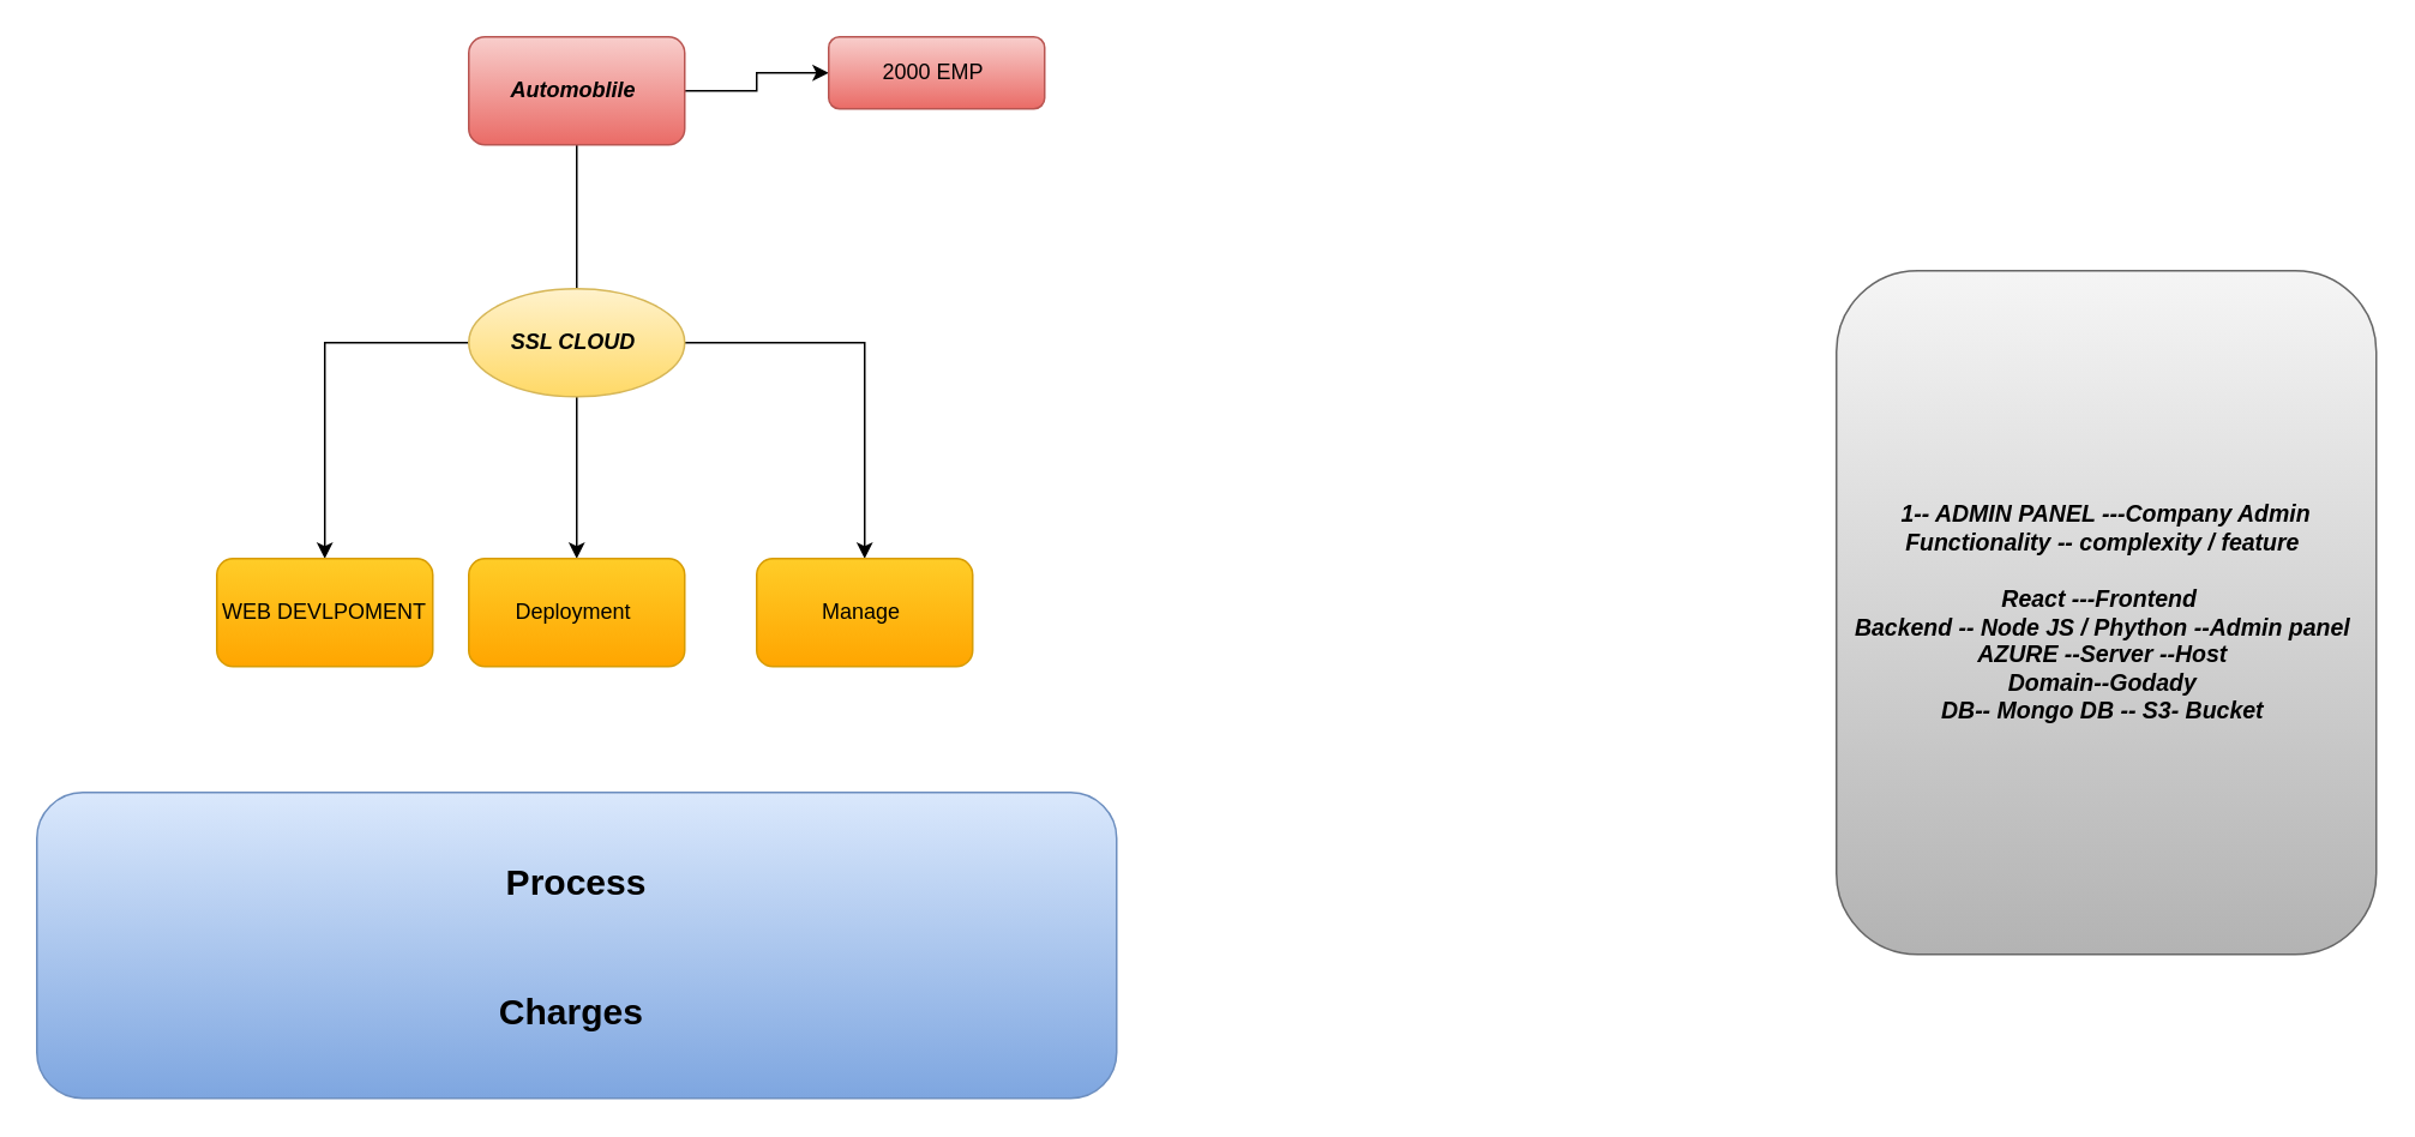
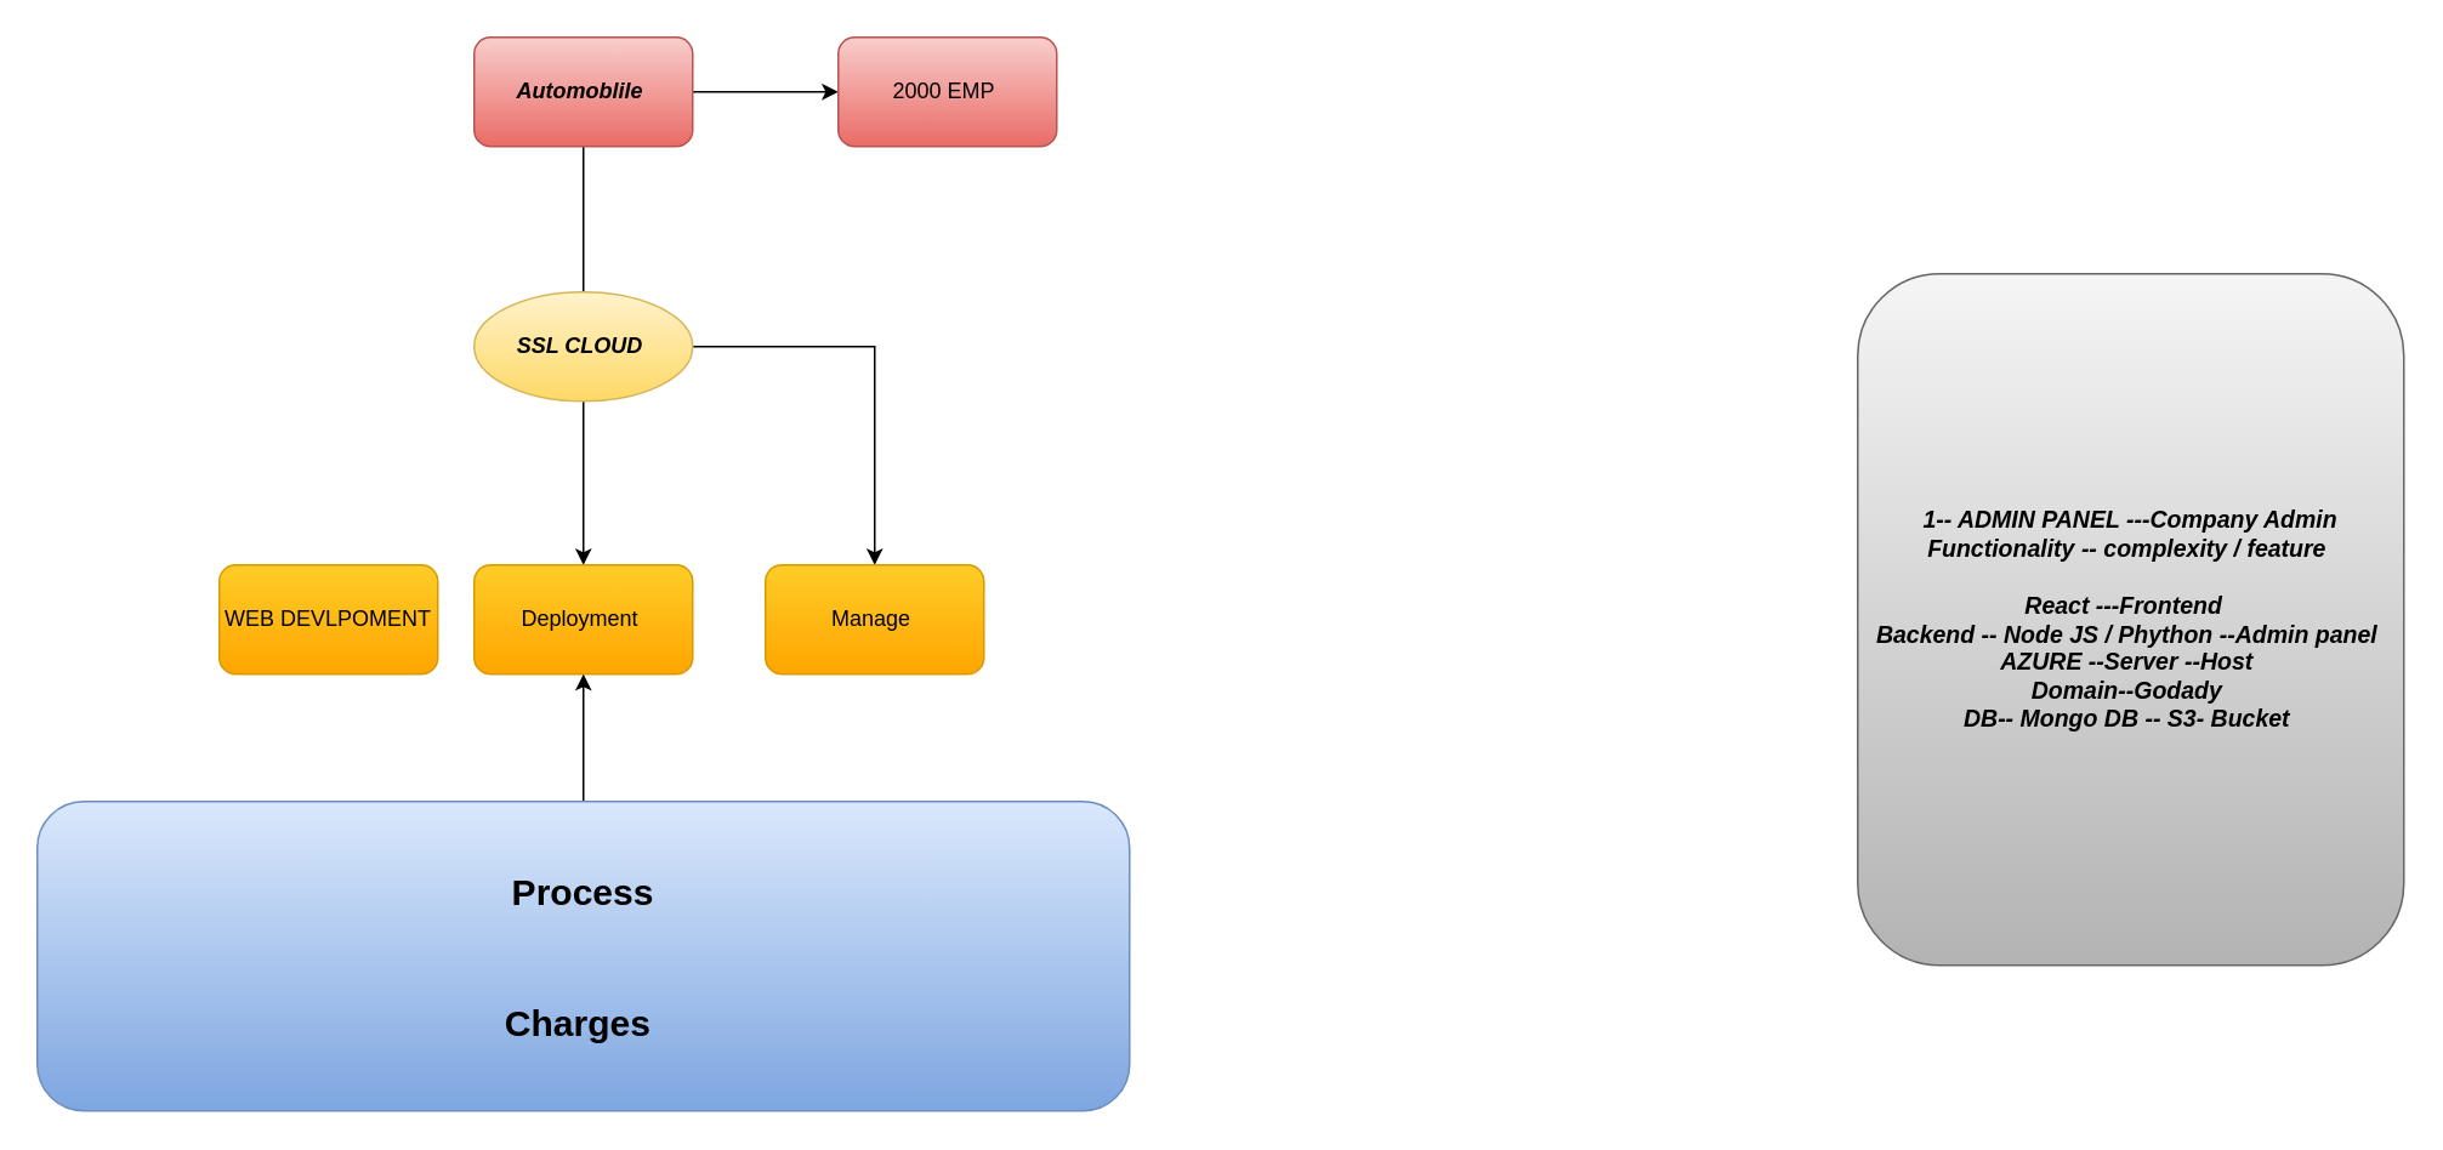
  <mxCell id="0" />
  <mxCell id="1" parent="0" />
  <mxCell id="2" value="" style="edgeStyle=orthogonalEdgeStyle;rounded=0;orthogonalLoop=1;jettySize=auto;html=1;" edge="1" parent="1" source="4" target="5"><mxGeometry relative="1" as="geometry" /></mxCell>
  <mxCell id="3" value="" style="edgeStyle=orthogonalEdgeStyle;rounded=0;orthogonalLoop=1;jettySize=auto;html=1;endArrow=none;" edge="1" parent="1" source="4" target="9"><mxGeometry relative="1" as="geometry" /></mxCell>
  <mxCell id="4" value="&lt;b&gt;&lt;i&gt;Automoblile&amp;nbsp;&lt;/i&gt;&lt;/b&gt;" style="rounded=1;whiteSpace=wrap;html=1;fillColor=#f8cecc;gradientColor=#ea6b66;strokeColor=#b85450;" vertex="1" parent="1"><mxGeometry x="260" y="20" width="120" height="60" as="geometry" /></mxCell>
- <mxCell id="5" value="2000 EMP&amp;nbsp;" style="whiteSpace=wrap;html=1;fillColor=#f8cecc;strokeColor=#b85450;rounded=1;gradientColor=#ea6b66;" vertex="1" parent="1"><mxGeometry x="460" y="20" width="120" height="40" as="geometry" /></mxCell>
- <mxCell id="6" value="" style="edgeStyle=orthogonalEdgeStyle;rounded=0;orthogonalLoop=1;jettySize=auto;html=1;" edge="1" parent="1" source="9" target="10"><mxGeometry relative="1" as="geometry" /></mxCell>
+ <mxCell id="5" value="2000 EMP&amp;nbsp;" style="whiteSpace=wrap;html=1;fillColor=#f8cecc;strokeColor=#b85450;rounded=1;gradientColor=#ea6b66;" vertex="1" parent="1"><mxGeometry x="460" y="20" width="120" height="60" as="geometry" /></mxCell>
  <mxCell id="7" value="" style="edgeStyle=orthogonalEdgeStyle;rounded=0;orthogonalLoop=1;jettySize=auto;html=1;" edge="1" parent="1" source="9" target="11"><mxGeometry relative="1" as="geometry" /></mxCell>
  <mxCell id="8" value="" style="edgeStyle=orthogonalEdgeStyle;rounded=0;orthogonalLoop=1;jettySize=auto;html=1;" edge="1" parent="1" source="9" target="12"><mxGeometry relative="1" as="geometry" /></mxCell>
  <mxCell id="9" value="&lt;b&gt;&lt;i&gt;SSL CLOUD&amp;nbsp;&lt;/i&gt;&lt;/b&gt;" style="ellipse;whiteSpace=wrap;html=1;fillColor=#fff2cc;strokeColor=#d6b656;gradientColor=#ffd966;" vertex="1" parent="1"><mxGeometry x="260" y="160" width="120" height="60" as="geometry" /></mxCell>
  <mxCell id="10" value="WEB DEVLPOMENT" style="whiteSpace=wrap;html=1;fillColor=#ffcd28;strokeColor=#d79b00;rounded=1;gradientColor=#ffa500;" vertex="1" parent="1"><mxGeometry x="120" y="310" width="120" height="60" as="geometry" /></mxCell>
  <mxCell id="11" value="Deployment&amp;nbsp;" style="whiteSpace=wrap;html=1;fillColor=#ffcd28;strokeColor=#d79b00;rounded=1;gradientColor=#ffa500;" vertex="1" parent="1"><mxGeometry x="260" y="310" width="120" height="60" as="geometry" /></mxCell>
  <mxCell id="12" value="Manage&amp;nbsp;" style="whiteSpace=wrap;html=1;fillColor=#ffcd28;strokeColor=#d79b00;rounded=1;gradientColor=#ffa500;" vertex="1" parent="1"><mxGeometry x="420" y="310" width="120" height="60" as="geometry" /></mxCell>
+ <mxCell id="13" style="edgeStyle=orthogonalEdgeStyle;rounded=0;orthogonalLoop=1;jettySize=auto;html=1;entryX=0.5;entryY=1;entryDx=0;entryDy=0;" edge="1" parent="1" source="14" target="11"><mxGeometry relative="1" as="geometry" /></mxCell>
  <mxCell id="14" value="&lt;b&gt;&lt;font style=&quot;font-size: 20px;&quot;&gt;Process&lt;/font&gt;&lt;/b&gt;&lt;div&gt;&lt;b&gt;&lt;font style=&quot;font-size: 20px;&quot;&gt;&lt;br&gt;&lt;/font&gt;&lt;/b&gt;&lt;/div&gt;&lt;div&gt;&lt;b&gt;&lt;font style=&quot;font-size: 20px;&quot;&gt;&amp;nbsp;&lt;br&gt;Charges&amp;nbsp;&lt;/font&gt;&lt;/b&gt;&lt;/div&gt;" style="rounded=1;whiteSpace=wrap;html=1;fillColor=#dae8fc;gradientColor=#7ea6e0;strokeColor=#6c8ebf;" vertex="1" parent="1"><mxGeometry x="20" y="440" width="600" height="170" as="geometry" /></mxCell>
  <mxCell id="15" value="&lt;b&gt;&lt;i&gt;&lt;font style=&quot;font-size: 13px;&quot;&gt;1-- ADMIN PANEL ---Company Admin&lt;/font&gt;&lt;/i&gt;&lt;/b&gt;&lt;div&gt;&lt;b&gt;&lt;i&gt;&lt;font style=&quot;font-size: 13px;&quot;&gt;Functionality -- complexity / feature&amp;nbsp;&lt;/font&gt;&lt;/i&gt;&lt;/b&gt;&lt;/div&gt;&lt;div&gt;&lt;b&gt;&lt;i&gt;&lt;font style=&quot;font-size: 13px;&quot;&gt;&lt;br&gt;&lt;/font&gt;&lt;/i&gt;&lt;/b&gt;&lt;/div&gt;&lt;div&gt;&lt;b&gt;&lt;i&gt;&lt;font style=&quot;font-size: 13px;&quot;&gt;React ---Frontend&amp;nbsp;&amp;nbsp;&lt;/font&gt;&lt;/i&gt;&lt;/b&gt;&lt;/div&gt;&lt;div&gt;&lt;b&gt;&lt;i&gt;&lt;font style=&quot;font-size: 13px;&quot;&gt;Backend -- Node JS / Phython --Admin panel&amp;nbsp;&lt;/font&gt;&lt;/i&gt;&lt;/b&gt;&lt;/div&gt;&lt;div&gt;&lt;b&gt;&lt;i&gt;&lt;font style=&quot;font-size: 13px;&quot;&gt;AZURE --Server --Host&amp;nbsp;&lt;/font&gt;&lt;/i&gt;&lt;/b&gt;&lt;/div&gt;&lt;div&gt;&lt;b&gt;&lt;i&gt;&lt;font style=&quot;font-size: 13px;&quot;&gt;Domain--Godady&amp;nbsp;&lt;/font&gt;&lt;/i&gt;&lt;/b&gt;&lt;/div&gt;&lt;div&gt;&lt;b&gt;&lt;i&gt;&lt;font style=&quot;font-size: 13px;&quot;&gt;DB-- Mongo DB -- S3- Bucket&amp;nbsp;&lt;/font&gt;&lt;/i&gt;&lt;/b&gt;&lt;/div&gt;" style="rounded=1;whiteSpace=wrap;html=1;fillColor=#f5f5f5;gradientColor=#b3b3b3;strokeColor=#666666;" vertex="1" parent="1"><mxGeometry x="1020" y="150" width="300" height="380" as="geometry" /></mxCell>
